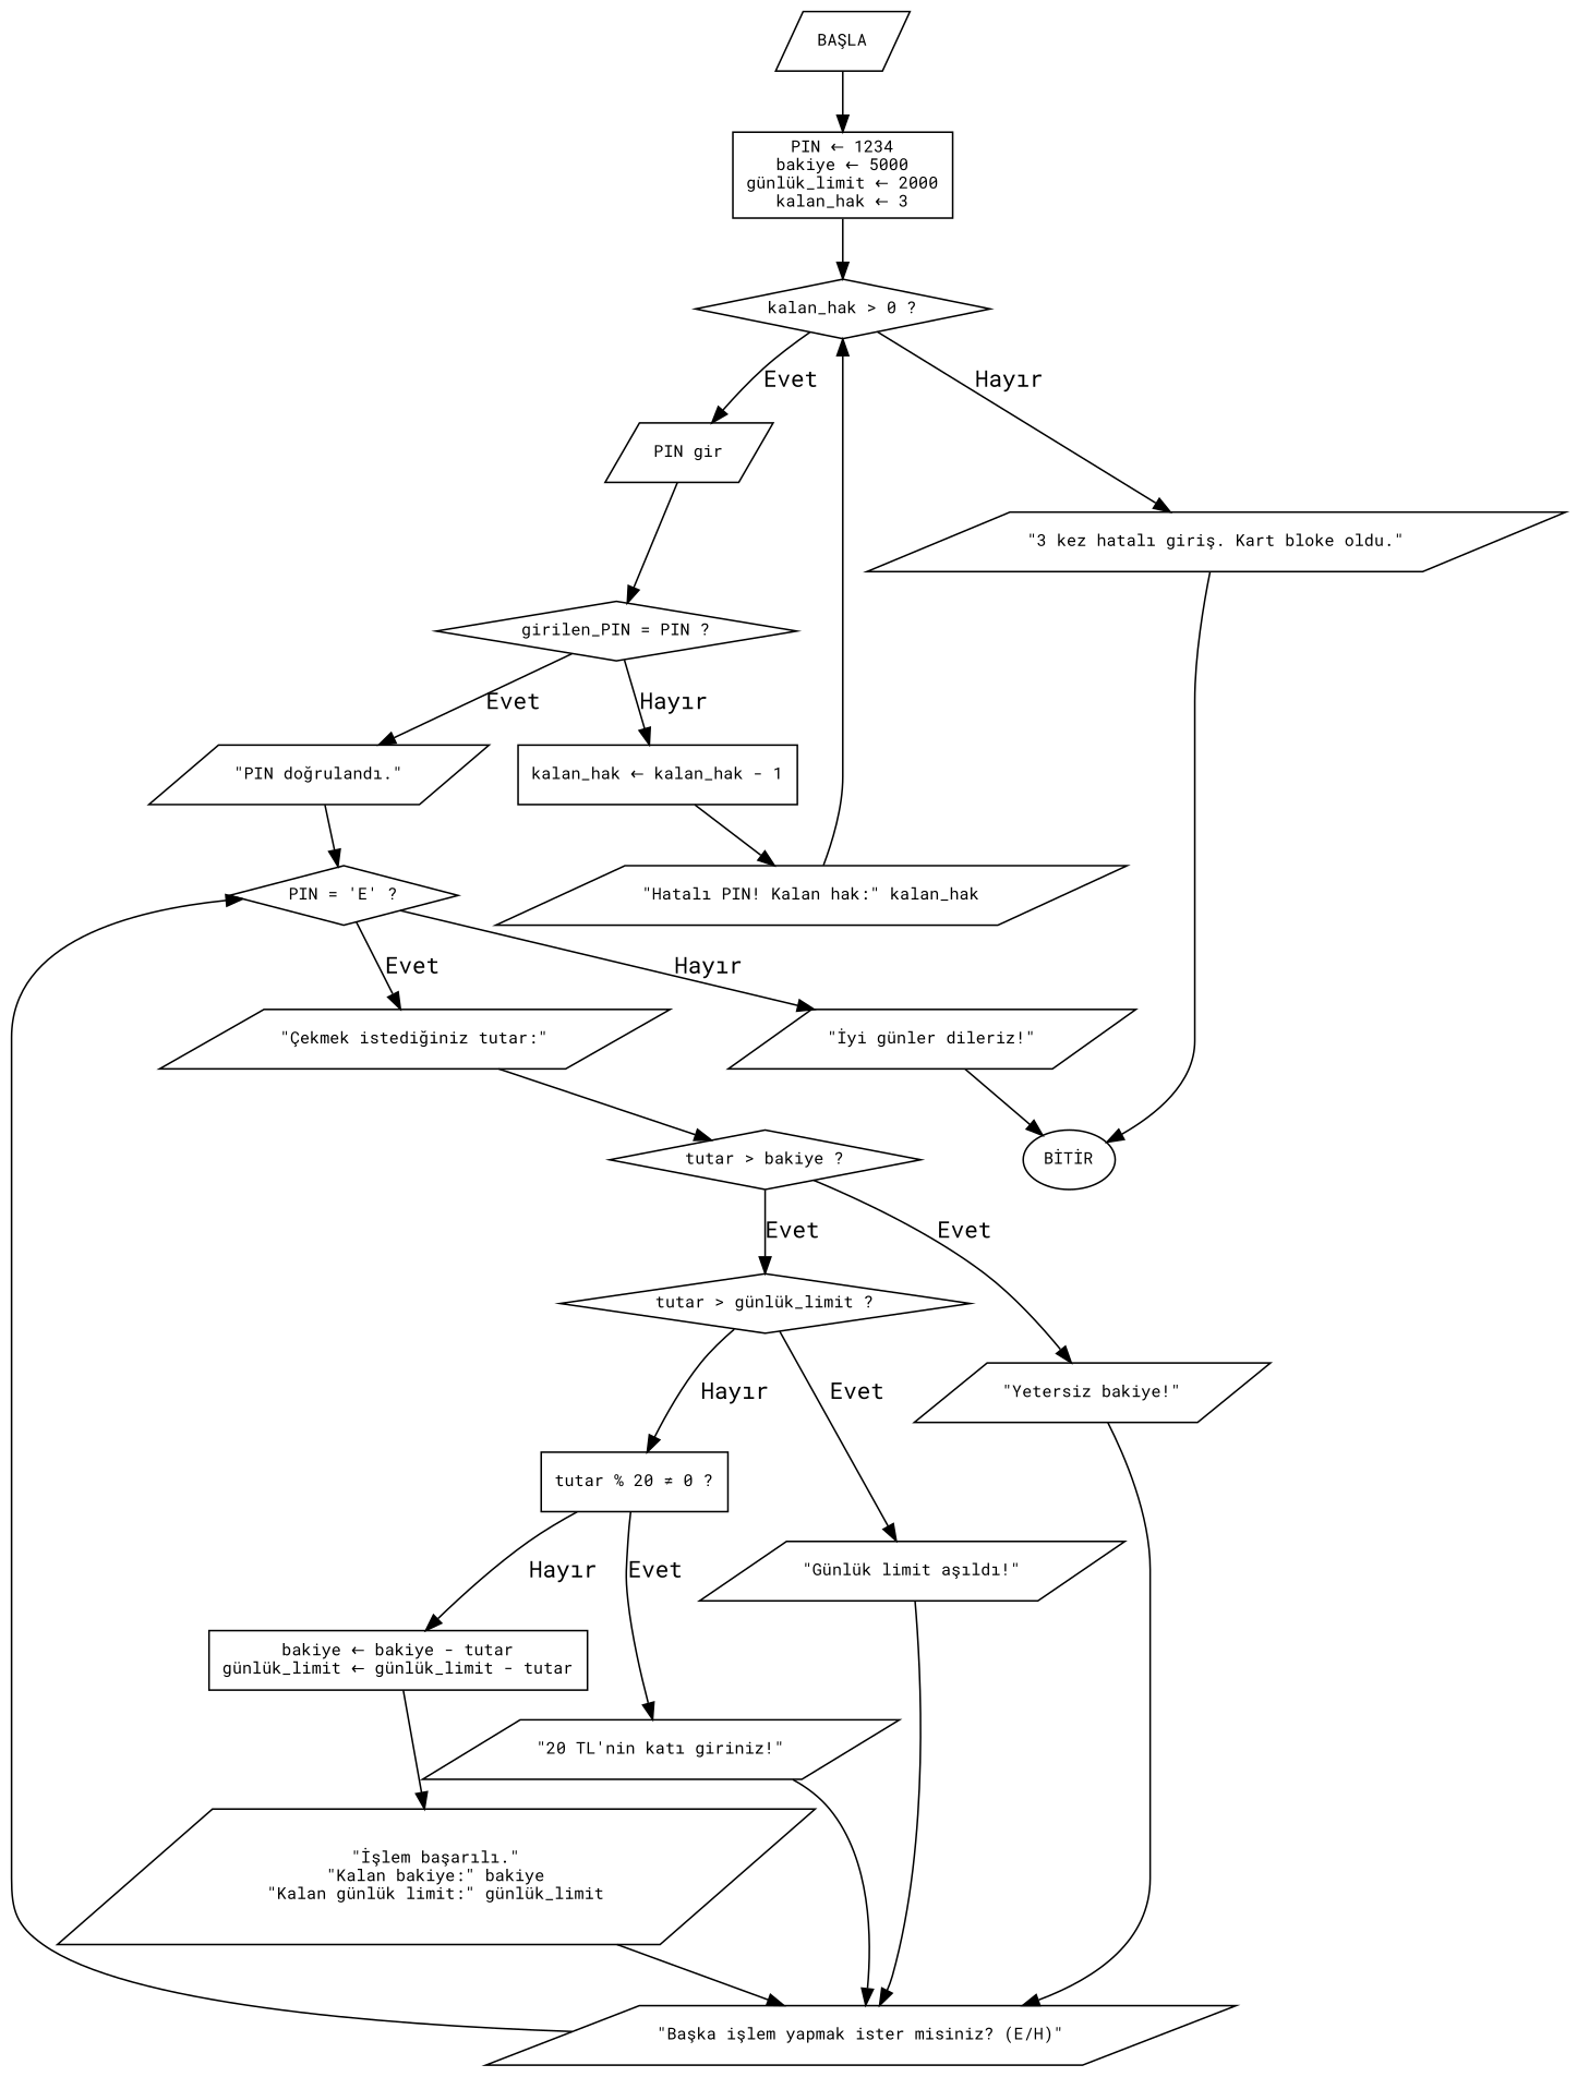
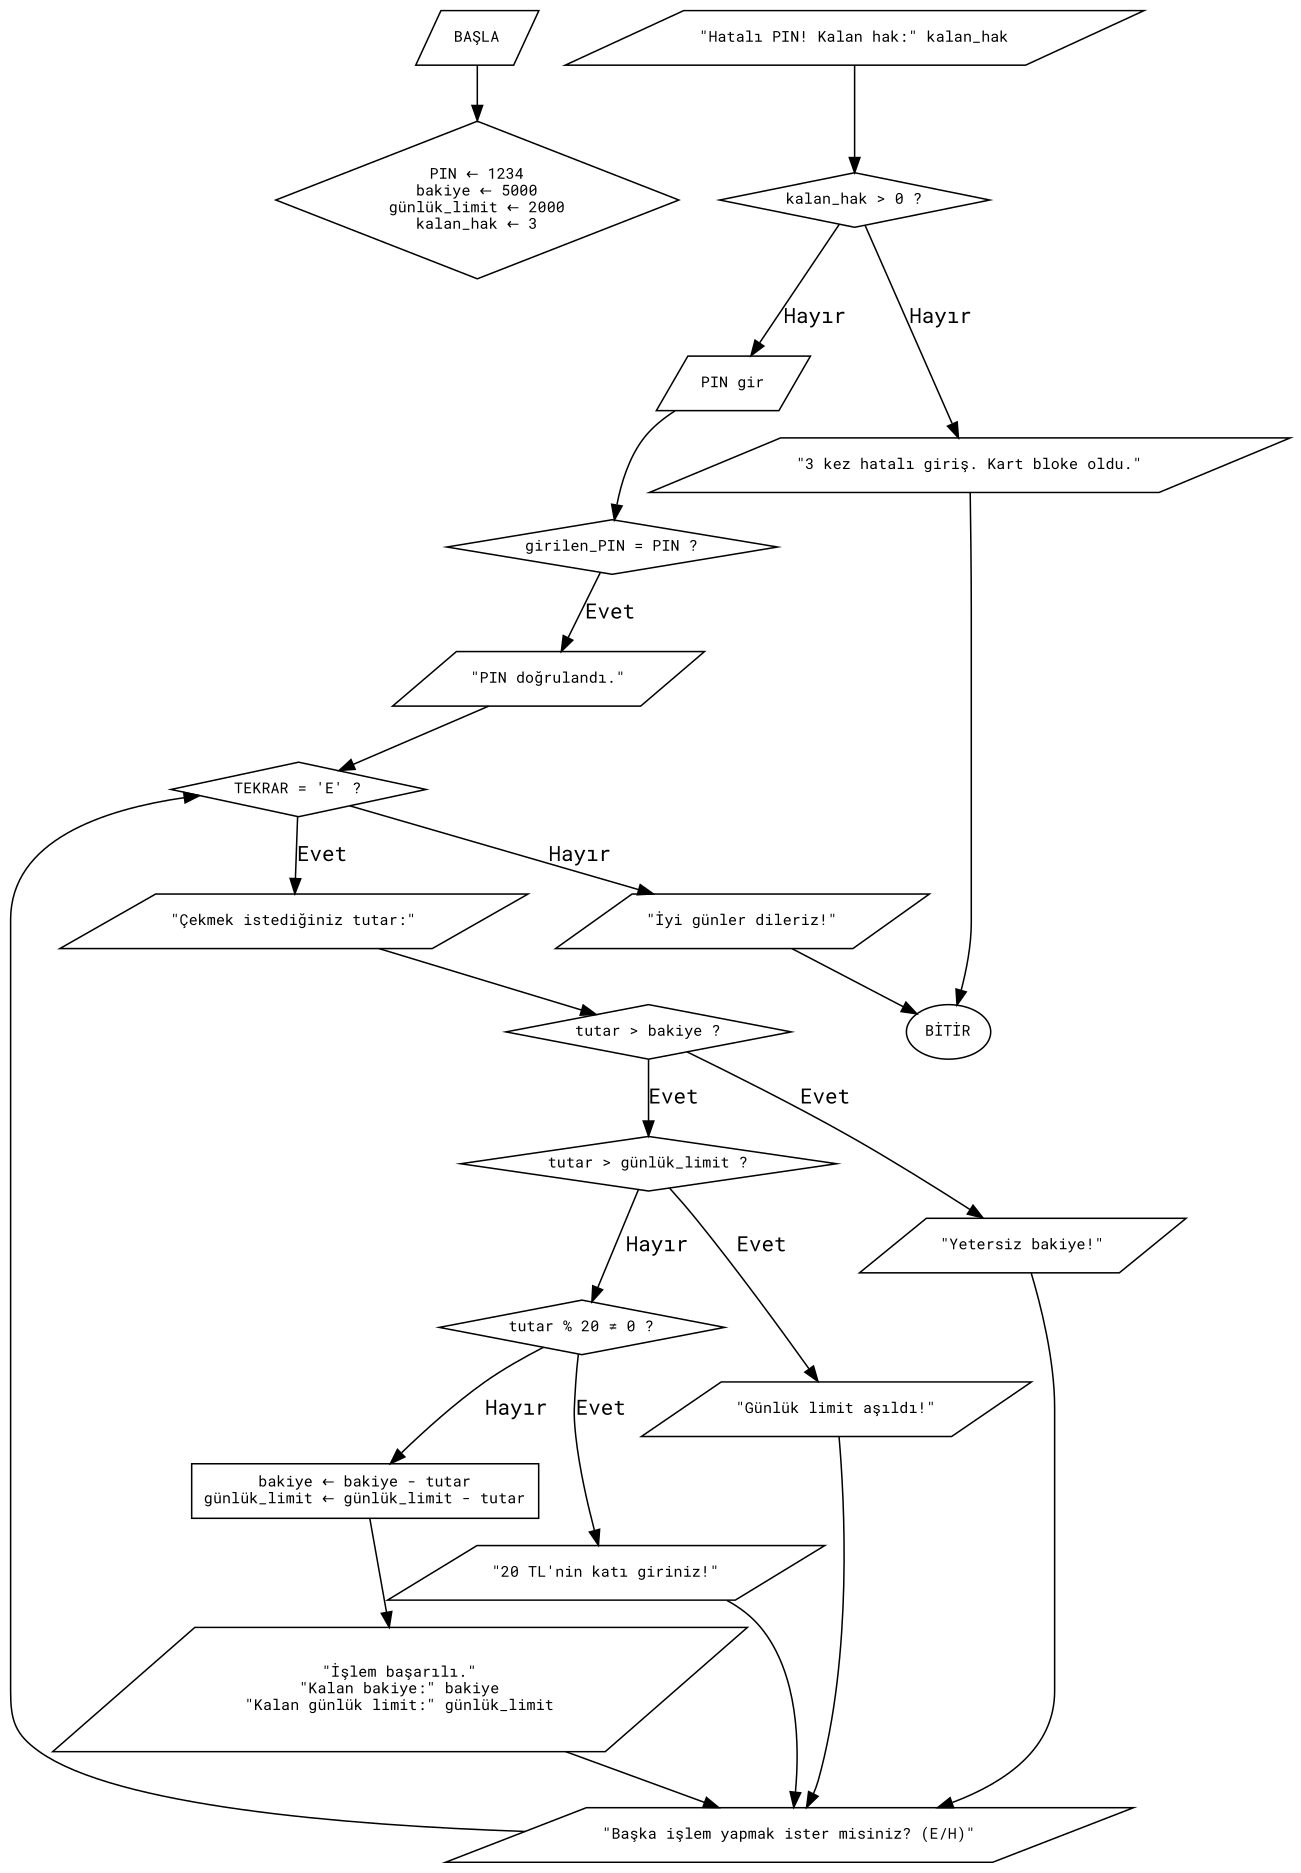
  digraph {
    fontname="Roboto Mono"
    rankdir=TB
    node [fontname="Roboto Mono" fontsize=10 shape=parallelogram]
    edge [fontname="Roboto Mono"]
    n1 [label="BAŞLA"]
-   n2 [label="PIN ← 1234\nbakiye ← 5000\ngünlük_limit ← 2000\nkalan_hak ← 3" shape=box]
+   n2 [label="PIN ← 1234\nbakiye ← 5000\ngünlük_limit ← 2000\nkalan_hak ← 3" shape=diamond]
    n3 [label="kalan_hak > 0 ?" shape=diamond]
    n4 [label="PIN gir"]
    n5 [label="\"3 kez hatalı giriş. Kart bloke oldu.\""]
    n6 [label="girilen_PIN = PIN ?" shape=diamond]
    n7 [label="BİTİR" shape=oval]
-   n8 [label="kalan_hak ← kalan_hak - 1" shape=box]
    n9 [label="\"PIN doğrulandı.\""]
    n10 [label="\"Hatalı PIN! Kalan hak:\" kalan_hak"]
-   n11 [label="PIN = 'E' ?" shape=diamond]
+   n11 [label="TEKRAR = 'E' ?" shape=diamond]
    n12 [label="\"Çekmek istediğiniz tutar:\""]
    n13 [label="\"İyi günler dileriz!\""]
    n14 [label="tutar > bakiye ?" shape=diamond]
    n15 [label="\"Yetersiz bakiye!\""]
    n16 [label="tutar > günlük_limit ?" shape=diamond]
    n17 [label="\"Başka işlem yapmak ister misiniz? (E/H)\""]
    n18 [label="\"Günlük limit aşıldı!\""]
-   n19 [label="tutar % 20 ≠ 0 ?" shape=box]
+   n19 [label="tutar % 20 ≠ 0 ?" shape=diamond]
    n20 [label="\"20 TL'nin katı giriniz!\""]
    n21 [label="bakiye ← bakiye - tutar\ngünlük_limit ← günlük_limit - tutar" shape=box]
    n22 [label="\"İşlem başarılı.\"\n\"Kalan bakiye:\" bakiye\n\"Kalan günlük limit:\" günlük_limit"]
    n1 -> n2
-   n2 -> n3
-   n3 -> n4 [label=Evet]
+   n3 -> n4 [label="Hayır"]
    n3 -> n5 [label="Hayır"]
    n4 -> n6
    n5 -> n7
-   n6 -> n8 [label="Hayır"]
    n6 -> n9 [label=Evet]
-   n8 -> n10
    n9 -> n11
    n10 -> n3
    n11 -> n12 [label=Evet]
    n11 -> n13 [label="Hayır"]
    n12 -> n14
    n13 -> n7
    n14 -> n15 [label=Evet]
    n14 -> n16 [label=Evet]
    n15 -> n17
    n16 -> n18 [label=Evet]
    n16 -> n19 [label="Hayır"]
    n17 -> n11
    n18 -> n17
    n19 -> n20 [label=Evet]
    n19 -> n21 [label="Hayır"]
    n20 -> n17
    n21 -> n22
    n22 -> n17
  }
